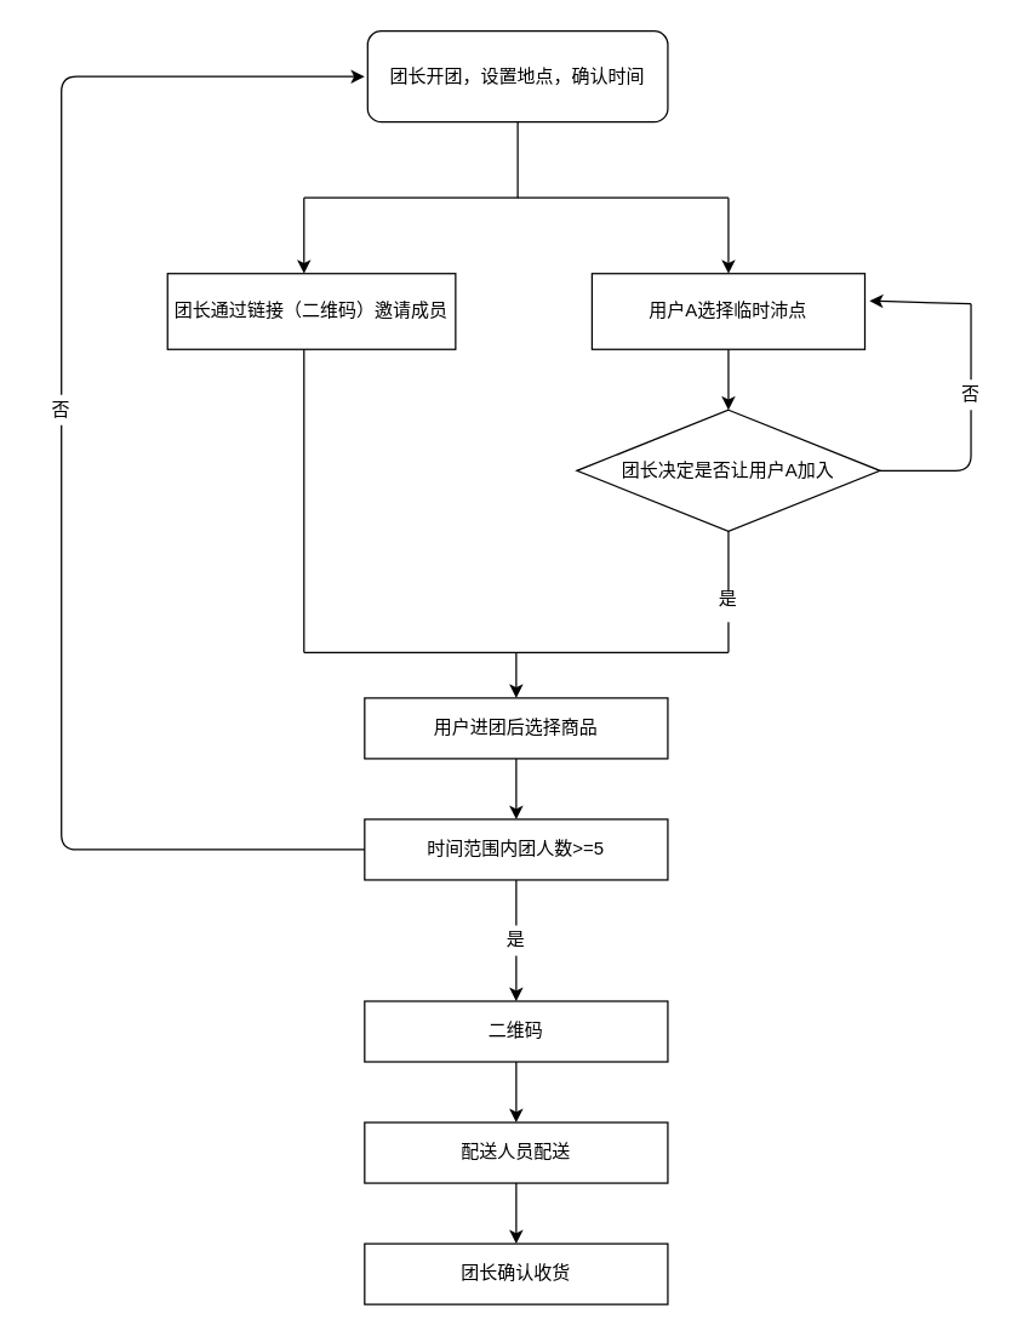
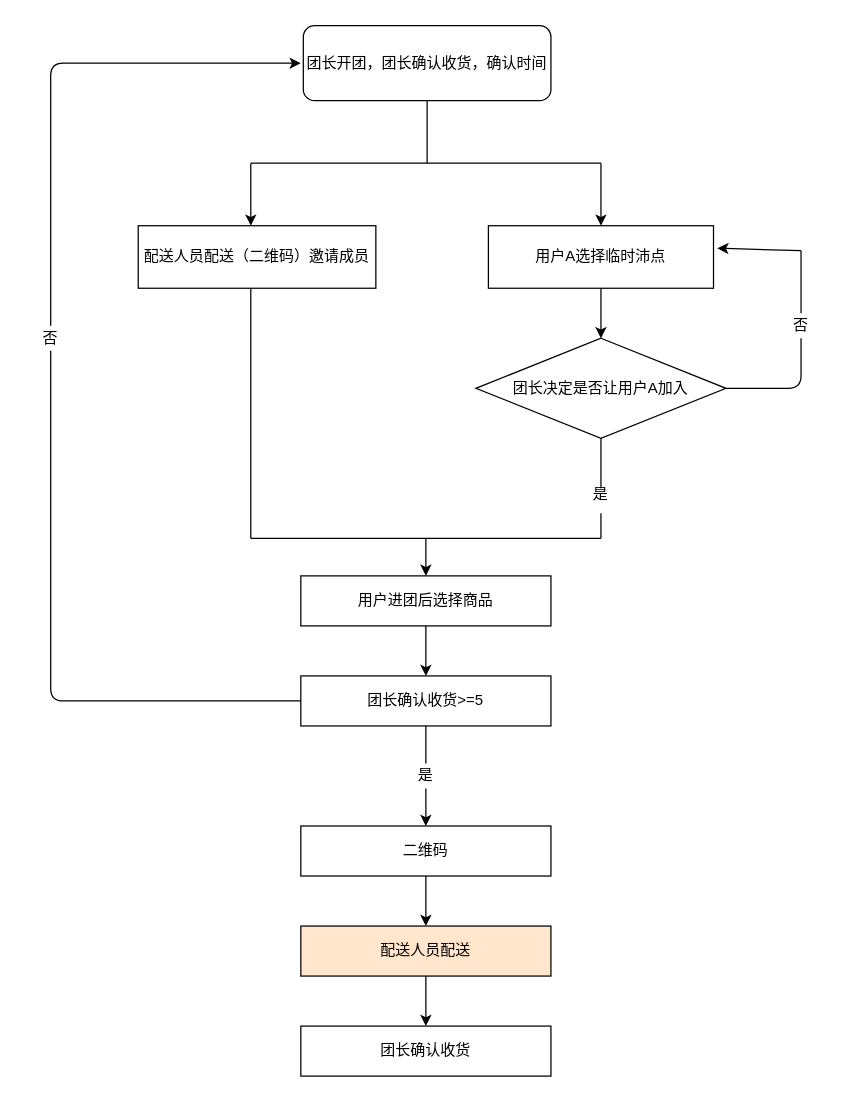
  <mxCell id="0" />
  <mxCell id="1" parent="0" />
- <mxCell id="2" value="团长开团，设置地点，确认时间" style="rounded=1;whiteSpace=wrap;html=1;" vertex="1" parent="1"><mxGeometry x="242" y="20" width="198" height="60" as="geometry" /></mxCell>
+ <mxCell id="2" value="团长开团，团长确认收货，确认时间" style="rounded=1;whiteSpace=wrap;html=1;" vertex="1" parent="1"><mxGeometry x="242" y="20" width="198" height="60" as="geometry" /></mxCell>
  <mxCell id="3" value="" style="endArrow=none;html=1;entryX=0.5;entryY=1;entryDx=0;entryDy=0;" edge="1" parent="1" target="2"><mxGeometry width="50" height="50" relative="1" as="geometry"><mxPoint x="341" y="130" as="sourcePoint" /><mxPoint x="360" y="80" as="targetPoint" /></mxGeometry></mxCell>
  <mxCell id="4" value="" style="endArrow=none;html=1;" edge="1" parent="1"><mxGeometry width="50" height="50" relative="1" as="geometry"><mxPoint x="200" y="130" as="sourcePoint" /><mxPoint x="480" y="130" as="targetPoint" /></mxGeometry></mxCell>
  <mxCell id="5" value="" style="endArrow=classic;html=1;" edge="1" parent="1"><mxGeometry width="50" height="50" relative="1" as="geometry"><mxPoint x="200" y="130" as="sourcePoint" /><mxPoint x="200" y="180" as="targetPoint" /></mxGeometry></mxCell>
  <mxCell id="6" value="" style="endArrow=classic;html=1;" edge="1" parent="1"><mxGeometry width="50" height="50" relative="1" as="geometry"><mxPoint x="480" y="130" as="sourcePoint" /><mxPoint x="480" y="180" as="targetPoint" /></mxGeometry></mxCell>
- <mxCell id="7" value="团长通过链接（二维码）邀请成员" style="rounded=0;whiteSpace=wrap;html=1;" vertex="1" parent="1"><mxGeometry x="110" y="180" width="190" height="50" as="geometry" /></mxCell>
+ <mxCell id="7" value="配送人员配送（二维码）邀请成员" style="rounded=0;whiteSpace=wrap;html=1;" vertex="1" parent="1"><mxGeometry x="110" y="180" width="190" height="50" as="geometry" /></mxCell>
  <mxCell id="8" value="用户A选择临时沛点" style="rounded=0;whiteSpace=wrap;html=1;" vertex="1" parent="1"><mxGeometry x="390" y="180" width="180" height="50" as="geometry" /></mxCell>
  <mxCell id="9" value="" style="endArrow=classic;html=1;exitX=0.5;exitY=1;exitDx=0;exitDy=0;" edge="1" parent="1" source="8"><mxGeometry width="50" height="50" relative="1" as="geometry"><mxPoint x="310" y="330" as="sourcePoint" /><mxPoint x="480" y="270" as="targetPoint" /></mxGeometry></mxCell>
  <mxCell id="10" value="团长决定是否让用户A加入" style="rhombus;whiteSpace=wrap;html=1;" vertex="1" parent="1"><mxGeometry x="380" y="270" width="200" height="80" as="geometry" /></mxCell>
  <mxCell id="11" value="是" style="text;html=1;strokeColor=none;fillColor=none;align=center;verticalAlign=middle;whiteSpace=wrap;rounded=0;" vertex="1" parent="1"><mxGeometry x="460" y="380" width="40" height="30" as="geometry" /></mxCell>
  <mxCell id="12" value="" style="endArrow=none;html=1;entryX=0.5;entryY=1;entryDx=0;entryDy=0;" edge="1" parent="1" target="10"><mxGeometry width="50" height="50" relative="1" as="geometry"><mxPoint x="480" y="390" as="sourcePoint" /><mxPoint x="360" y="280" as="targetPoint" /></mxGeometry></mxCell>
  <mxCell id="13" value="否" style="text;html=1;strokeColor=none;fillColor=none;align=center;verticalAlign=middle;whiteSpace=wrap;rounded=0;" vertex="1" parent="1"><mxGeometry x="620" y="250" width="40" height="20" as="geometry" /></mxCell>
  <mxCell id="14" value="" style="endArrow=none;html=1;entryX=1;entryY=0.5;entryDx=0;entryDy=0;exitX=0.5;exitY=1;exitDx=0;exitDy=0;" edge="1" parent="1" source="13" target="10"><mxGeometry width="50" height="50" relative="1" as="geometry"><mxPoint x="640" y="310" as="sourcePoint" /><mxPoint x="360" y="280" as="targetPoint" /><Array as="points"><mxPoint x="640" y="310" /></Array></mxGeometry></mxCell>
  <mxCell id="15" value="" style="endArrow=none;html=1;exitX=0.5;exitY=0;exitDx=0;exitDy=0;" edge="1" parent="1" source="13"><mxGeometry width="50" height="50" relative="1" as="geometry"><mxPoint x="570" y="260" as="sourcePoint" /><mxPoint x="640" y="200" as="targetPoint" /></mxGeometry></mxCell>
  <mxCell id="16" value="" style="endArrow=classic;html=1;entryX=1.016;entryY=0.366;entryDx=0;entryDy=0;entryPerimeter=0;" edge="1" parent="1" target="8"><mxGeometry width="50" height="50" relative="1" as="geometry"><mxPoint x="640" y="200" as="sourcePoint" /><mxPoint x="630" y="70" as="targetPoint" /><Array as="points"><mxPoint x="573" y="198" /></Array></mxGeometry></mxCell>
  <mxCell id="17" value="" style="endArrow=none;html=1;entryX=0.5;entryY=1;entryDx=0;entryDy=0;" edge="1" parent="1" target="11"><mxGeometry width="50" height="50" relative="1" as="geometry"><mxPoint x="480" y="430" as="sourcePoint" /><mxPoint x="440" y="250" as="targetPoint" /></mxGeometry></mxCell>
  <mxCell id="18" value="" style="endArrow=none;html=1;" edge="1" parent="1"><mxGeometry width="50" height="50" relative="1" as="geometry"><mxPoint x="200" y="430" as="sourcePoint" /><mxPoint x="480" y="430" as="targetPoint" /></mxGeometry></mxCell>
  <mxCell id="19" value="" style="endArrow=none;html=1;" edge="1" parent="1"><mxGeometry width="50" height="50" relative="1" as="geometry"><mxPoint x="200" y="230" as="sourcePoint" /><mxPoint x="200" y="430" as="targetPoint" /></mxGeometry></mxCell>
  <mxCell id="20" value="" style="endArrow=classic;html=1;" edge="1" parent="1"><mxGeometry width="50" height="50" relative="1" as="geometry"><mxPoint x="340" y="430" as="sourcePoint" /><mxPoint x="340" y="460" as="targetPoint" /></mxGeometry></mxCell>
  <mxCell id="21" value="用户进团后选择商品" style="rounded=0;whiteSpace=wrap;html=1;" vertex="1" parent="1"><mxGeometry x="240" y="460" width="200" height="40" as="geometry" /></mxCell>
  <mxCell id="22" value="" style="endArrow=classic;html=1;exitX=0.5;exitY=1;exitDx=0;exitDy=0;" edge="1" parent="1" source="21"><mxGeometry width="50" height="50" relative="1" as="geometry"><mxPoint x="390" y="500" as="sourcePoint" /><mxPoint x="340" y="540" as="targetPoint" /></mxGeometry></mxCell>
- <mxCell id="23" value="时间范围内团人数&amp;gt;=5" style="rounded=0;whiteSpace=wrap;html=1;" vertex="1" parent="1"><mxGeometry x="240" y="540" width="200" height="40" as="geometry" /></mxCell>
+ <mxCell id="23" value="团长确认收货&amp;gt;=5" style="rounded=0;whiteSpace=wrap;html=1;" vertex="1" parent="1"><mxGeometry x="240" y="540" width="200" height="40" as="geometry" /></mxCell>
  <mxCell id="24" value="" style="endArrow=none;html=1;exitX=0.5;exitY=1;exitDx=0;exitDy=0;" edge="1" parent="1" source="23"><mxGeometry width="50" height="50" relative="1" as="geometry"><mxPoint x="390" y="500" as="sourcePoint" /><mxPoint x="340" y="610" as="targetPoint" /></mxGeometry></mxCell>
  <mxCell id="25" value="是" style="text;html=1;strokeColor=none;fillColor=none;align=center;verticalAlign=middle;whiteSpace=wrap;rounded=0;" vertex="1" parent="1"><mxGeometry x="320" y="610" width="40" height="20" as="geometry" /></mxCell>
  <mxCell id="26" value="" style="endArrow=classic;html=1;exitX=0.5;exitY=1;exitDx=0;exitDy=0;" edge="1" parent="1" source="25"><mxGeometry width="50" height="50" relative="1" as="geometry"><mxPoint x="390" y="500" as="sourcePoint" /><mxPoint x="340" y="660" as="targetPoint" /></mxGeometry></mxCell>
  <mxCell id="27" value="二维码" style="rounded=0;whiteSpace=wrap;html=1;" vertex="1" parent="1"><mxGeometry x="240" y="660" width="200" height="40" as="geometry" /></mxCell>
  <mxCell id="28" value="" style="endArrow=classic;html=1;exitX=0.5;exitY=1;exitDx=0;exitDy=0;" edge="1" parent="1" source="27"><mxGeometry width="50" height="50" relative="1" as="geometry"><mxPoint x="390" y="600" as="sourcePoint" /><mxPoint x="340" y="740" as="targetPoint" /></mxGeometry></mxCell>
- <mxCell id="29" value="配送人员配送" style="rounded=0;whiteSpace=wrap;html=1;" vertex="1" parent="1"><mxGeometry x="240" y="740" width="200" height="40" as="geometry" /></mxCell>
+ <mxCell id="29" value="配送人员配送" style="rounded=0;whiteSpace=wrap;html=1;fillColor=#ffe6cc;" vertex="1" parent="1"><mxGeometry x="240" y="740" width="200" height="40" as="geometry" /></mxCell>
  <mxCell id="30" value="" style="endArrow=classic;html=1;exitX=0.5;exitY=1;exitDx=0;exitDy=0;" edge="1" parent="1" source="29"><mxGeometry width="50" height="50" relative="1" as="geometry"><mxPoint x="390" y="800" as="sourcePoint" /><mxPoint x="340" y="820" as="targetPoint" /></mxGeometry></mxCell>
  <mxCell id="31" value="团长确认收货" style="rounded=0;whiteSpace=wrap;html=1;" vertex="1" parent="1"><mxGeometry x="240" y="820" width="200" height="40" as="geometry" /></mxCell>
  <mxCell id="32" value="" style="endArrow=none;html=1;exitX=0;exitY=0.5;exitDx=0;exitDy=0;" edge="1" parent="1" source="23"><mxGeometry width="50" height="50" relative="1" as="geometry"><mxPoint x="390" y="500" as="sourcePoint" /><mxPoint x="40" y="280" as="targetPoint" /><Array as="points"><mxPoint x="40" y="560" /></Array></mxGeometry></mxCell>
  <mxCell id="33" value="否" style="text;html=1;strokeColor=none;fillColor=none;align=center;verticalAlign=middle;whiteSpace=wrap;rounded=0;" vertex="1" parent="1"><mxGeometry x="20" y="260" width="40" height="20" as="geometry" /></mxCell>
  <mxCell id="34" value="" style="endArrow=classic;html=1;exitX=0.5;exitY=0;exitDx=0;exitDy=0;" edge="1" parent="1" source="33"><mxGeometry width="50" height="50" relative="1" as="geometry"><mxPoint x="390" y="200" as="sourcePoint" /><mxPoint x="240" y="50" as="targetPoint" /><Array as="points"><mxPoint x="40" y="50" /></Array></mxGeometry></mxCell>
